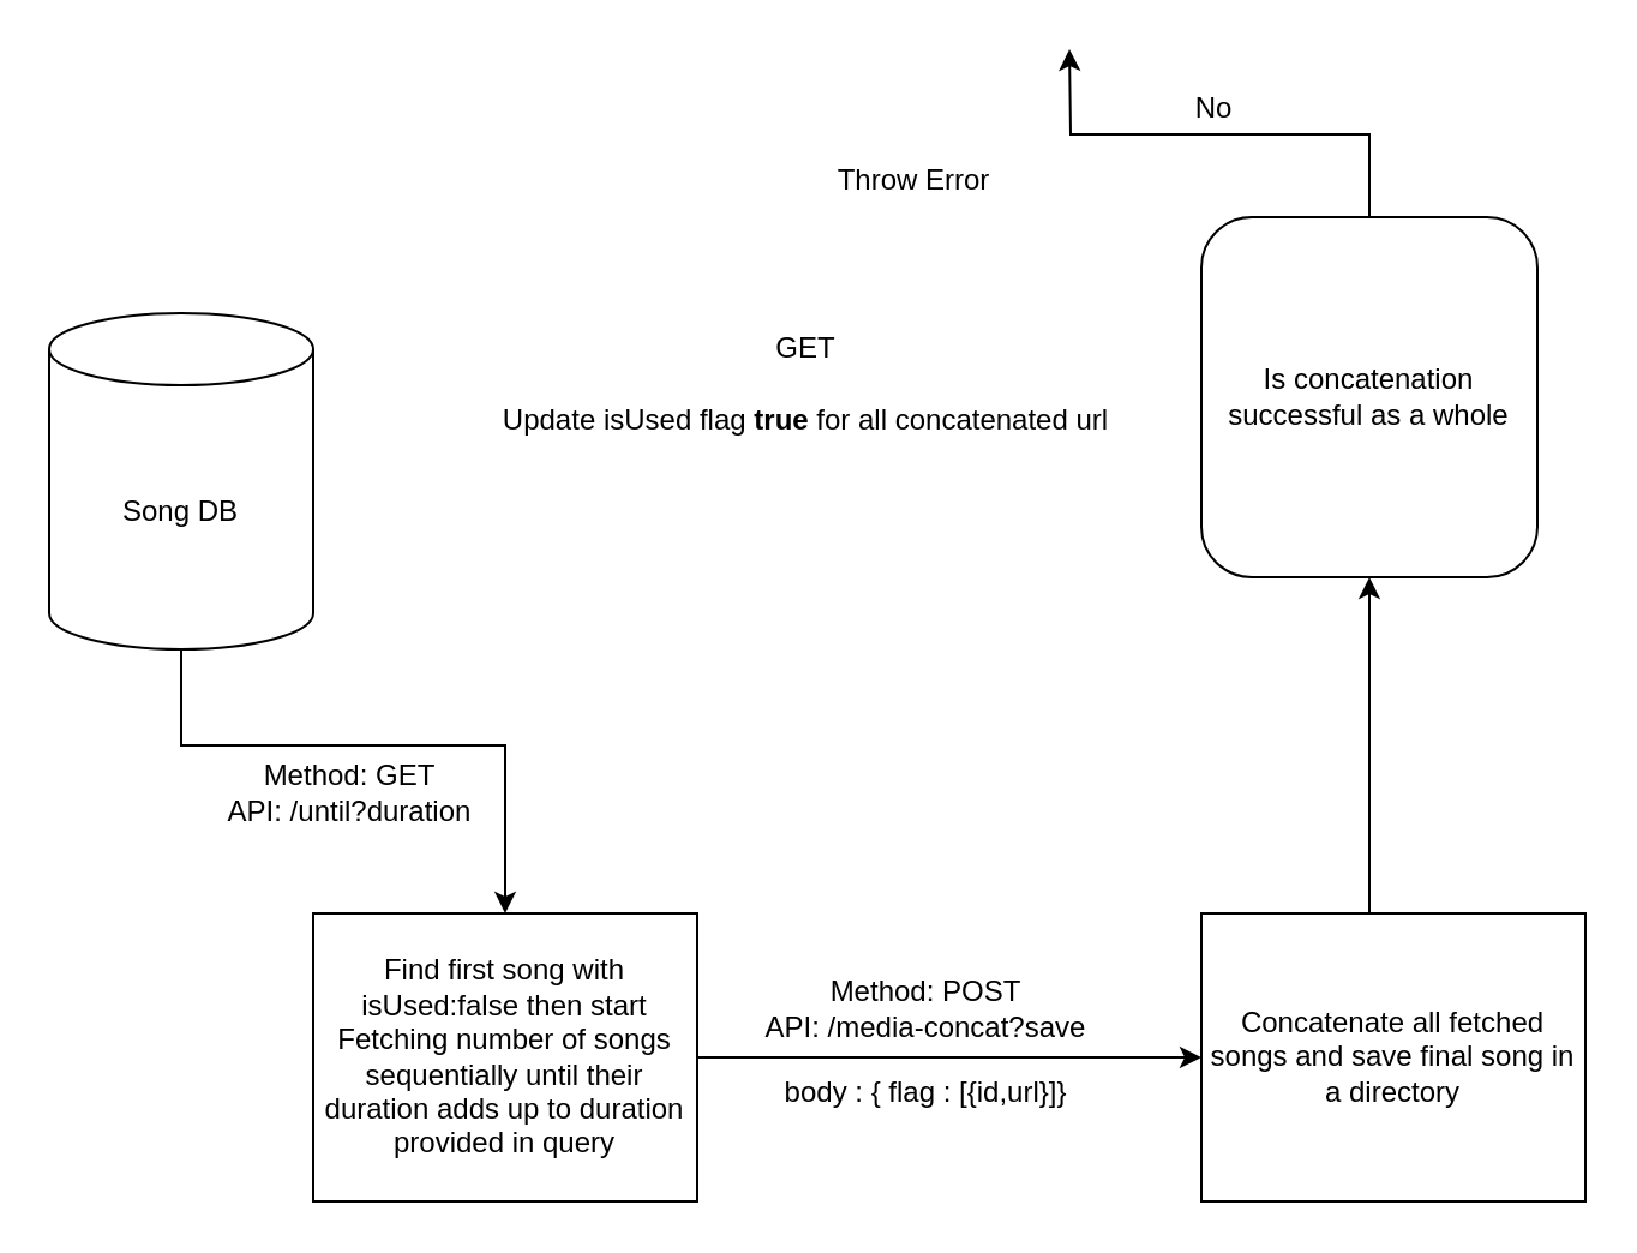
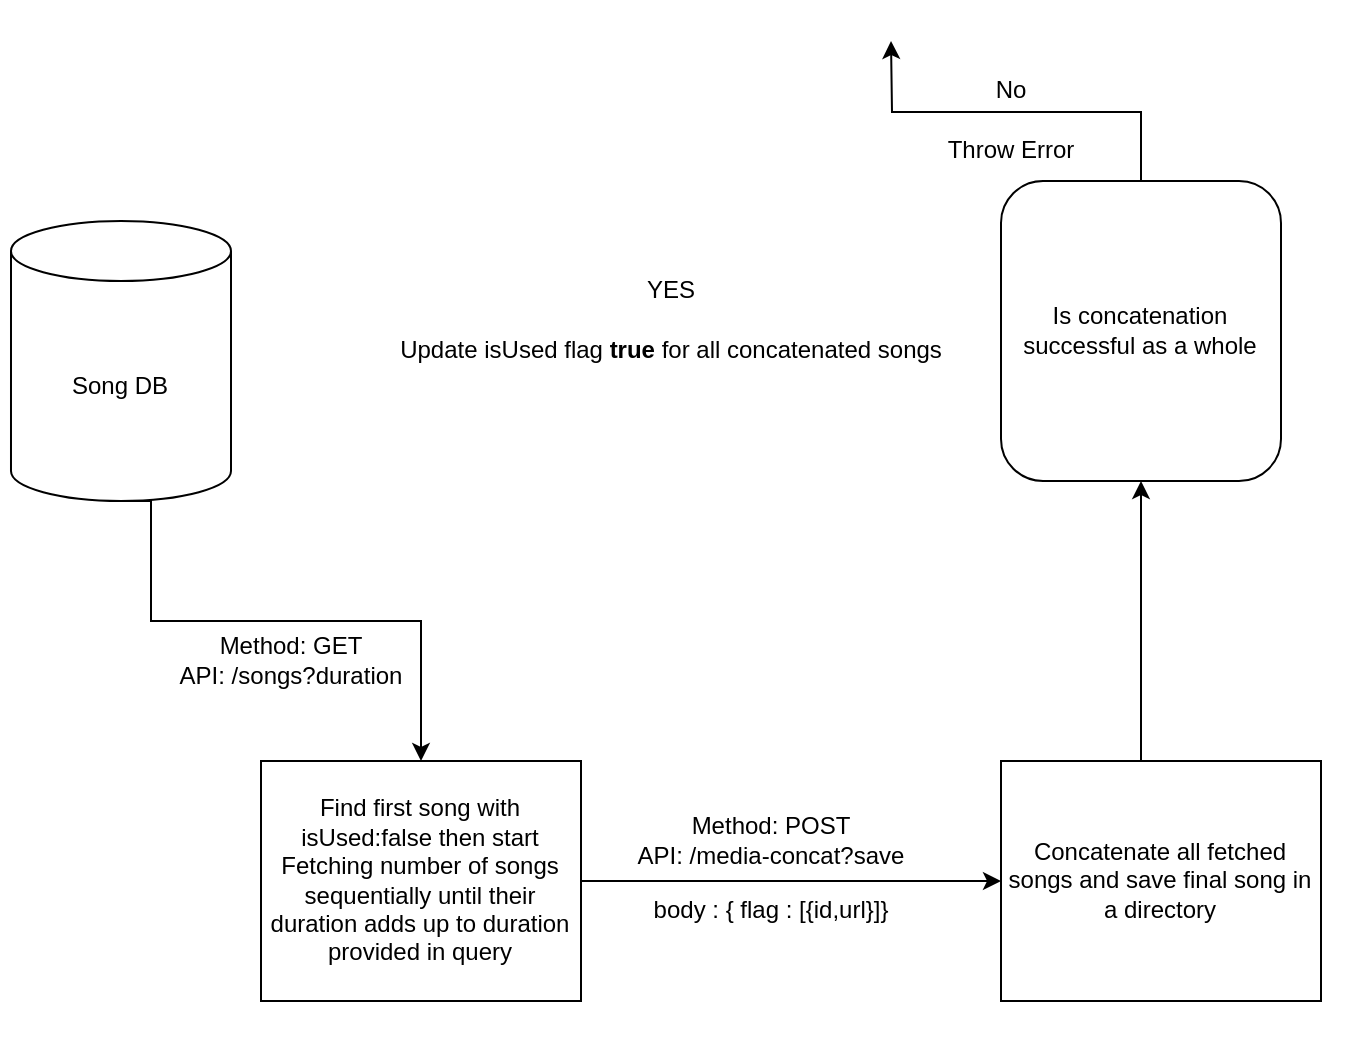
  <mxCell id="0" />
  <mxCell id="1" parent="0" />
  <mxCell id="2" style="edgeStyle=orthogonalEdgeStyle;rounded=0;orthogonalLoop=1;jettySize=auto;html=1;exitX=1;exitY=0.5;exitDx=0;exitDy=0;entryX=0;entryY=0.5;entryDx=0;entryDy=0;" edge="1" parent="1" source="3" target="8"><mxGeometry relative="1" as="geometry" /></mxCell>
  <mxCell id="3" value="Find first song with isUsed:false then start&lt;br&gt;Fetching number of songs sequentially until their duration adds up to duration provided in query" style="rounded=0;whiteSpace=wrap;html=1;" vertex="1" parent="1"><mxGeometry x="130" y="380" width="160" height="120" as="geometry" /></mxCell>
  <mxCell id="4" style="edgeStyle=orthogonalEdgeStyle;rounded=0;orthogonalLoop=1;jettySize=auto;html=1;exitX=0.5;exitY=1;exitDx=0;exitDy=0;exitPerimeter=0;" edge="1" parent="1" source="5" target="3"><mxGeometry relative="1" as="geometry"><Array as="points"><mxPoint x="75" y="310" /><mxPoint x="210" y="310" /></Array></mxGeometry></mxCell>
- <mxCell id="5" value="Song DB" style="shape=cylinder3;whiteSpace=wrap;html=1;boundedLbl=1;backgroundOutline=1;size=15;" vertex="1" parent="1"><mxGeometry x="20" y="130" width="110" height="140" as="geometry" /></mxCell>
- <mxCell id="6" value="&lt;span style=&quot;&quot;&gt;Method: GET&lt;br&gt;API: /until?duration&lt;br&gt;&lt;/span&gt;" style="text;html=1;align=center;verticalAlign=middle;resizable=0;points=[];autosize=1;strokeColor=none;fillColor=none;" vertex="1" parent="1"><mxGeometry x="80" y="310" width="130" height="40" as="geometry" /></mxCell>
+ <mxCell id="5" value="Song DB" style="shape=cylinder3;whiteSpace=wrap;html=1;boundedLbl=1;backgroundOutline=1;size=15;" vertex="1" parent="1"><mxGeometry x="5" y="110" width="110" height="140" as="geometry" /></mxCell>
+ <mxCell id="6" value="&lt;span style=&quot;&quot;&gt;Method: GET&lt;br&gt;API: /songs?duration&lt;br&gt;&lt;/span&gt;" style="text;html=1;align=center;verticalAlign=middle;resizable=0;points=[];autosize=1;strokeColor=none;fillColor=none;" vertex="1" parent="1"><mxGeometry x="80" y="310" width="130" height="40" as="geometry" /></mxCell>
  <mxCell id="7" style="edgeStyle=orthogonalEdgeStyle;rounded=0;orthogonalLoop=1;jettySize=auto;html=1;exitX=0.5;exitY=0;exitDx=0;exitDy=0;entryX=0.5;entryY=1;entryDx=0;entryDy=0;" edge="1" parent="1" source="8" target="11"><mxGeometry relative="1" as="geometry"><Array as="points"><mxPoint x="570" y="380" /></Array></mxGeometry></mxCell>
  <mxCell id="8" value="Concatenate all fetched songs and save final song in a directory" style="rounded=0;whiteSpace=wrap;html=1;" vertex="1" parent="1"><mxGeometry x="500" y="380" width="160" height="120" as="geometry" /></mxCell>
  <mxCell id="9" value="&lt;span style=&quot;&quot;&gt;Method: POST&lt;br&gt;API: /media-concat?save&lt;br&gt;&lt;/span&gt;" style="text;html=1;align=center;verticalAlign=middle;resizable=0;points=[];autosize=1;strokeColor=none;fillColor=none;" vertex="1" parent="1"><mxGeometry x="310" y="400" width="150" height="40" as="geometry" /></mxCell>
  <mxCell id="10" style="edgeStyle=orthogonalEdgeStyle;rounded=0;orthogonalLoop=1;jettySize=auto;html=1;exitX=0.5;exitY=0;exitDx=0;exitDy=0;" edge="1" parent="1" source="11"><mxGeometry relative="1" as="geometry"><mxPoint x="445" y="20" as="targetPoint" /><mxPoint x="550" y="87.5" as="sourcePoint" /></mxGeometry></mxCell>
  <mxCell id="11" value="Is concatenation successful as a whole" style="whiteSpace=wrap;html=1;rounded=1;" vertex="1" parent="1"><mxGeometry x="500" y="90" width="140" height="150" as="geometry" /></mxCell>
  <mxCell id="12" value="body : { flag : [{id,url}]}" style="text;html=1;align=center;verticalAlign=middle;resizable=0;points=[];autosize=1;strokeColor=none;fillColor=none;" vertex="1" parent="1"><mxGeometry x="310" y="440" width="150" height="30" as="geometry" /></mxCell>
- <mxCell id="13" value="GET" style="text;html=1;align=center;verticalAlign=middle;resizable=0;points=[];autosize=1;strokeColor=none;fillColor=none;" vertex="1" parent="1"><mxGeometry x="310" y="130" width="50" height="30" as="geometry" /></mxCell>
- <mxCell id="14" value="Update isUsed flag &lt;b&gt;true&lt;/b&gt;&amp;nbsp;for all concatenated url" style="text;html=1;align=center;verticalAlign=middle;resizable=0;points=[];autosize=1;strokeColor=none;fillColor=none;" vertex="1" parent="1"><mxGeometry x="190" y="160" width="290" height="30" as="geometry" /></mxCell>
+ <mxCell id="13" value="YES" style="text;html=1;align=center;verticalAlign=middle;resizable=0;points=[];autosize=1;strokeColor=none;fillColor=none;" vertex="1" parent="1"><mxGeometry x="310" y="130" width="50" height="30" as="geometry" /></mxCell>
+ <mxCell id="14" value="Update isUsed flag &lt;b&gt;true&lt;/b&gt;&amp;nbsp;for all concatenated songs" style="text;html=1;align=center;verticalAlign=middle;resizable=0;points=[];autosize=1;strokeColor=none;fillColor=none;" vertex="1" parent="1"><mxGeometry x="190" y="160" width="290" height="30" as="geometry" /></mxCell>
  <mxCell id="15" value="No" style="text;html=1;align=center;verticalAlign=middle;resizable=0;points=[];autosize=1;strokeColor=none;fillColor=none;" vertex="1" parent="1"><mxGeometry x="485" y="30" width="40" height="30" as="geometry" /></mxCell>
- <mxCell id="16" value="Throw Error" style="text;html=1;align=center;verticalAlign=middle;resizable=0;points=[];autosize=1;strokeColor=none;fillColor=none;" vertex="1" parent="1"><mxGeometry x="335" y="60" width="90" height="30" as="geometry" /></mxCell>
+ <mxCell id="16" value="Throw Error" style="text;html=1;align=center;verticalAlign=middle;resizable=0;points=[];autosize=1;strokeColor=none;fillColor=none;" vertex="1" parent="1"><mxGeometry x="460" y="60" width="90" height="30" as="geometry" /></mxCell>
